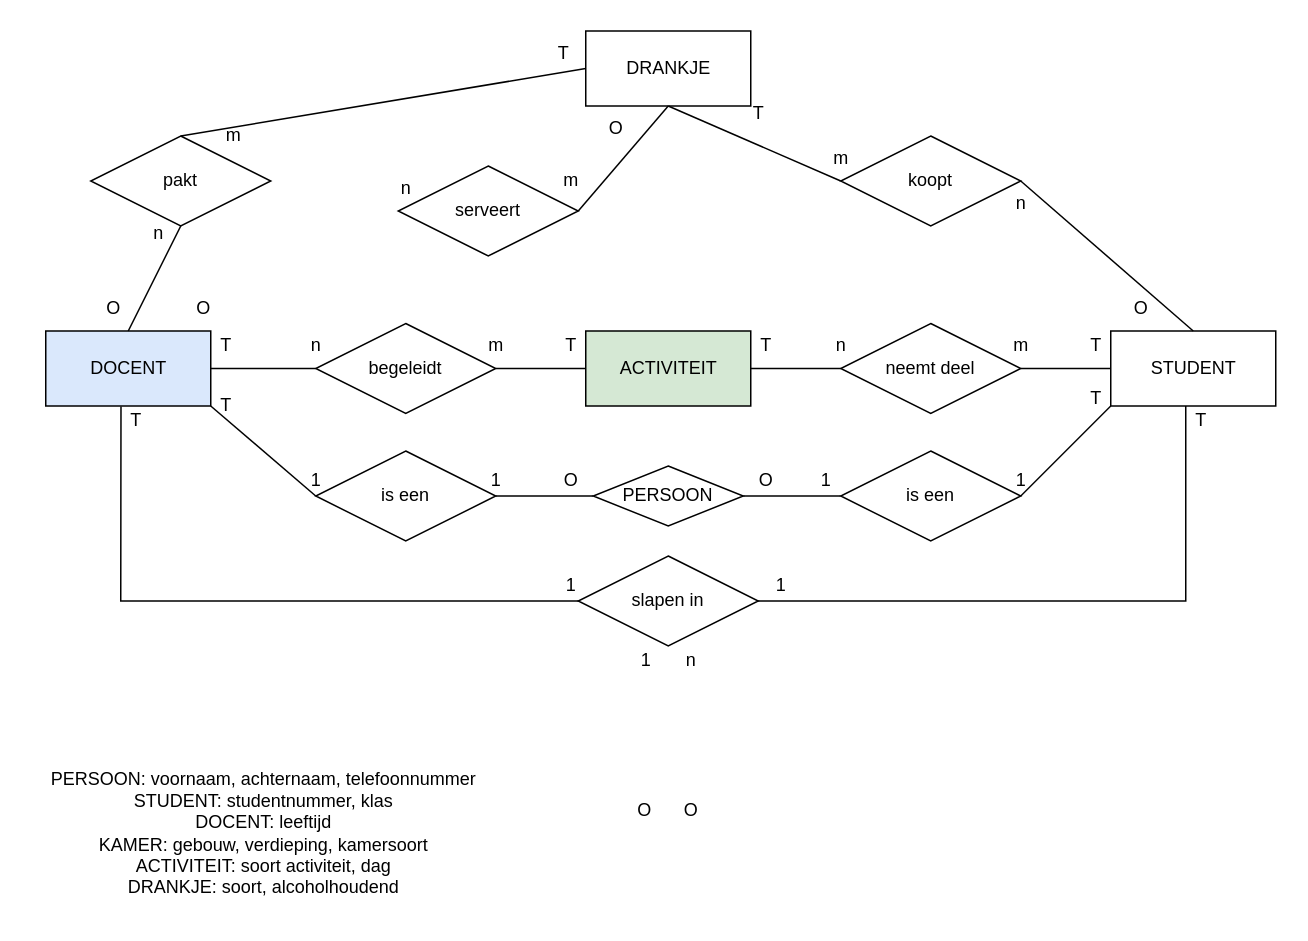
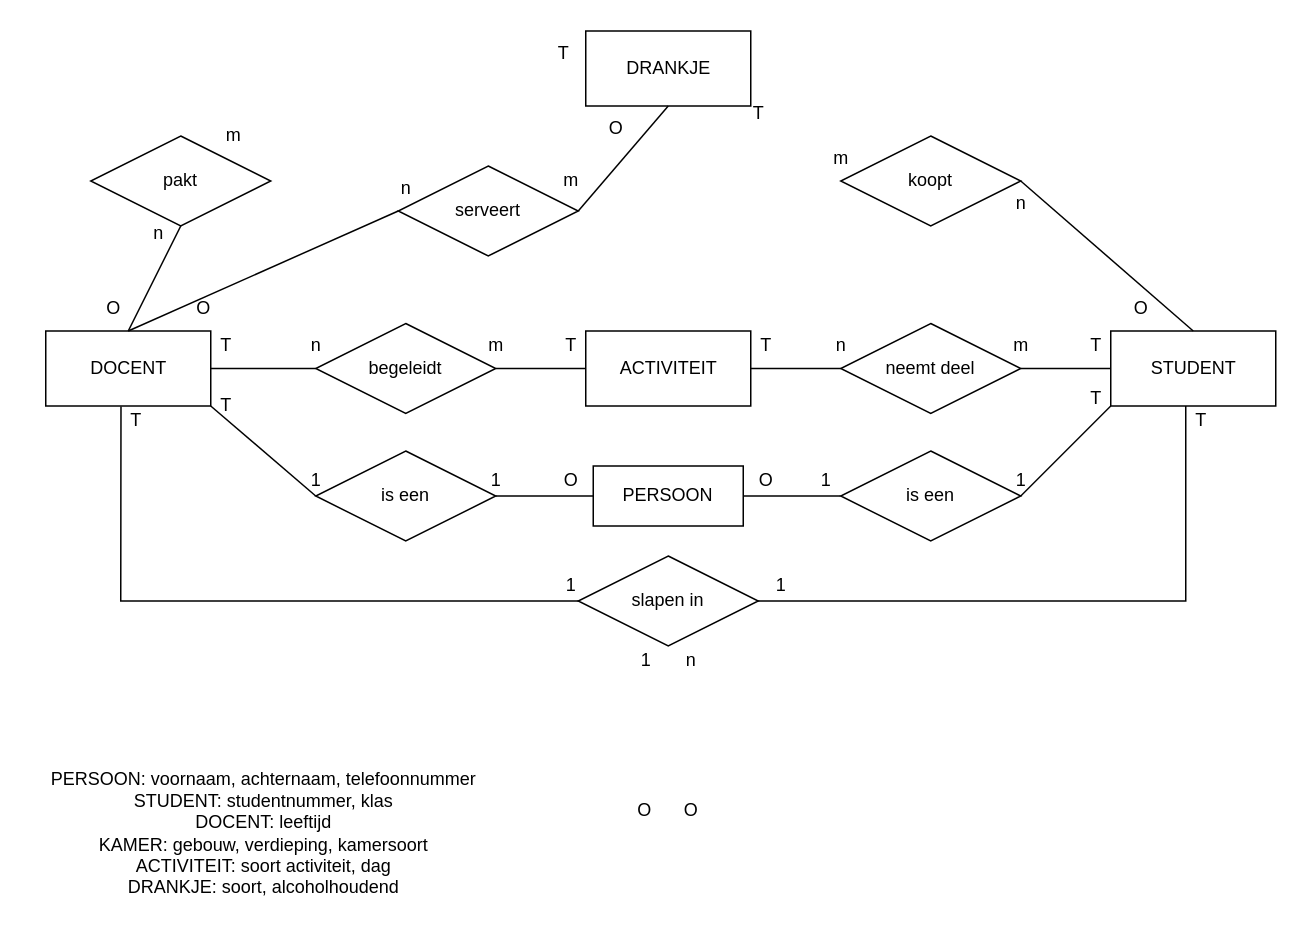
  <mxCell id="0" />
  <mxCell id="1" parent="0" />
- <mxCell id="2" value="DOCENT" style="html=1;fillColor=#dae8fc;" parent="1" vertex="1"><mxGeometry x="30" y="220" width="110" height="50" as="geometry" /></mxCell>
+ <mxCell id="2" value="DOCENT" style="html=1;" parent="1" vertex="1"><mxGeometry x="30" y="220" width="110" height="50" as="geometry" /></mxCell>
  <mxCell id="3" value="STUDENT" style="html=1;" parent="1" vertex="1"><mxGeometry x="740" y="220" width="110" height="50" as="geometry" /></mxCell>
- <mxCell id="4" value="ACTIVITEIT" style="html=1;fillColor=#d5e8d4;" parent="1" vertex="1"><mxGeometry x="390" y="220" width="110" height="50" as="geometry" /></mxCell>
+ <mxCell id="4" value="ACTIVITEIT" style="html=1;" parent="1" vertex="1"><mxGeometry x="390" y="220" width="110" height="50" as="geometry" /></mxCell>
  <mxCell id="5" value="DRANKJE" style="html=1;" parent="1" vertex="1"><mxGeometry x="390" y="20" width="110" height="50" as="geometry" /></mxCell>
  <mxCell id="6" value="begeleidt" style="shape=rhombus;perimeter=rhombusPerimeter;whiteSpace=wrap;html=1;align=center;" parent="1" vertex="1"><mxGeometry x="210" y="215" width="120" height="60" as="geometry" /></mxCell>
  <mxCell id="7" value="neemt deel" style="shape=rhombus;perimeter=rhombusPerimeter;whiteSpace=wrap;html=1;align=center;" parent="1" vertex="1"><mxGeometry x="560" y="215" width="120" height="60" as="geometry" /></mxCell>
  <mxCell id="8" value="koopt" style="shape=rhombus;perimeter=rhombusPerimeter;whiteSpace=wrap;html=1;align=center;" parent="1" vertex="1"><mxGeometry x="560" y="90" width="120" height="60" as="geometry" /></mxCell>
  <mxCell id="9" value="" style="line;strokeWidth=1;rotatable=0;dashed=0;labelPosition=right;align=left;verticalAlign=middle;spacingTop=0;spacingLeft=6;points=[];portConstraint=eastwest;" parent="1" vertex="1"><mxGeometry x="140" y="240" width="70" height="10" as="geometry" /></mxCell>
  <mxCell id="10" value="" style="line;strokeWidth=1;rotatable=0;dashed=0;labelPosition=right;align=left;verticalAlign=middle;spacingTop=0;spacingLeft=6;points=[];portConstraint=eastwest;" parent="1" vertex="1"><mxGeometry x="330" y="240" width="60" height="10" as="geometry" /></mxCell>
  <mxCell id="11" value="" style="line;strokeWidth=1;rotatable=0;dashed=0;labelPosition=right;align=left;verticalAlign=middle;spacingTop=0;spacingLeft=6;points=[];portConstraint=eastwest;" parent="1" vertex="1"><mxGeometry x="500" y="240" width="60" height="10" as="geometry" /></mxCell>
  <mxCell id="12" value="" style="line;strokeWidth=1;rotatable=0;dashed=0;labelPosition=right;align=left;verticalAlign=middle;spacingTop=0;spacingLeft=6;points=[];portConstraint=eastwest;" parent="1" vertex="1"><mxGeometry x="680" y="240" width="60" height="10" as="geometry" /></mxCell>
- <mxCell id="13" value="" style="endArrow=none;html=1;rounded=0;entryX=0;entryY=0.5;entryDx=0;entryDy=0;exitX=0.5;exitY=1;exitDx=0;exitDy=0;" parent="1" source="5" target="8" edge="1"><mxGeometry relative="1" as="geometry"><mxPoint x="140" y="110" as="sourcePoint" /><mxPoint x="300" y="110" as="targetPoint" /></mxGeometry></mxCell>
  <mxCell id="14" value="" style="endArrow=none;html=1;rounded=0;" parent="1" edge="1"><mxGeometry relative="1" as="geometry"><mxPoint x="500" y="400" as="sourcePoint" /><mxPoint x="790" y="400" as="targetPoint" /><Array as="points"><mxPoint x="790" y="400" /><mxPoint x="790" y="270" /></Array></mxGeometry></mxCell>
  <mxCell id="15" value="" style="endArrow=none;html=1;rounded=0;exitX=0.456;exitY=1.007;exitDx=0;exitDy=0;exitPerimeter=0;" parent="1" source="2" edge="1"><mxGeometry relative="1" as="geometry"><mxPoint x="60" y="340" as="sourcePoint" /><mxPoint x="390" y="400" as="targetPoint" /><Array as="points"><mxPoint x="80" y="400" /></Array></mxGeometry></mxCell>
  <mxCell id="16" value="" style="endArrow=none;html=1;rounded=0;exitX=0.5;exitY=0;exitDx=0;exitDy=0;entryX=1;entryY=0.5;entryDx=0;entryDy=0;" parent="1" source="3" target="8" edge="1"><mxGeometry relative="1" as="geometry"><mxPoint x="240" y="90" as="sourcePoint" /><mxPoint x="400" y="90" as="targetPoint" /></mxGeometry></mxCell>
  <mxCell id="17" value="slapen in" style="shape=rhombus;perimeter=rhombusPerimeter;whiteSpace=wrap;html=1;align=center;" parent="1" vertex="1"><mxGeometry x="385" y="370" width="120" height="60" as="geometry" /></mxCell>
  <mxCell id="18" value="is een" style="shape=rhombus;perimeter=rhombusPerimeter;whiteSpace=wrap;html=1;align=center;" parent="1" vertex="1"><mxGeometry x="560" y="300" width="120" height="60" as="geometry" /></mxCell>
  <mxCell id="19" value="is een" style="shape=rhombus;perimeter=rhombusPerimeter;whiteSpace=wrap;html=1;align=center;" parent="1" vertex="1"><mxGeometry x="210" y="300" width="120" height="60" as="geometry" /></mxCell>
- <mxCell id="20" value="PERSOON" style="rhombus;whiteSpace=wrap;html=1;align=center;" parent="1" vertex="1"><mxGeometry x="395" y="310" width="100" height="40" as="geometry" /></mxCell>
+ <mxCell id="20" value="PERSOON" style="whiteSpace=wrap;html=1;align=center;" parent="1" vertex="1"><mxGeometry x="395" y="310" width="100" height="40" as="geometry" /></mxCell>
  <mxCell id="21" value="" style="endArrow=none;html=1;rounded=0;exitX=1;exitY=0.5;exitDx=0;exitDy=0;exitPerimeter=0;entryX=0;entryY=1;entryDx=0;entryDy=0;" parent="1" source="18" target="3" edge="1"><mxGeometry relative="1" as="geometry"><mxPoint x="690" y="330" as="sourcePoint" /><mxPoint x="850" y="330" as="targetPoint" /></mxGeometry></mxCell>
  <mxCell id="22" value="" style="endArrow=none;html=1;rounded=0;entryX=0;entryY=0.5;entryDx=0;entryDy=0;exitX=1;exitY=0.5;exitDx=0;exitDy=0;" parent="1" source="20" target="18" edge="1"><mxGeometry relative="1" as="geometry"><mxPoint x="500" y="330" as="sourcePoint" /><mxPoint x="690" y="370" as="targetPoint" /></mxGeometry></mxCell>
  <mxCell id="23" value="" style="endArrow=none;html=1;rounded=0;exitX=1;exitY=0.5;exitDx=0;exitDy=0;entryX=0;entryY=0.5;entryDx=0;entryDy=0;" parent="1" source="19" target="20" edge="1"><mxGeometry relative="1" as="geometry"><mxPoint x="170" y="360" as="sourcePoint" /><mxPoint x="330" y="360" as="targetPoint" /></mxGeometry></mxCell>
  <mxCell id="24" value="" style="endArrow=none;html=1;rounded=0;exitX=1;exitY=1;exitDx=0;exitDy=0;entryX=0;entryY=0.5;entryDx=0;entryDy=0;" parent="1" source="2" target="19" edge="1"><mxGeometry relative="1" as="geometry"><mxPoint x="130" y="370" as="sourcePoint" /><mxPoint x="290" y="370" as="targetPoint" /></mxGeometry></mxCell>
  <mxCell id="25" value="T" style="text;html=1;align=center;verticalAlign=middle;resizable=0;points=[];autosize=1;strokeColor=none;fillColor=none;" parent="1" vertex="1"><mxGeometry x="75" y="265" width="30" height="30" as="geometry" /></mxCell>
  <mxCell id="26" value="1" style="text;html=1;align=center;verticalAlign=middle;resizable=0;points=[];autosize=1;strokeColor=none;fillColor=none;" parent="1" vertex="1"><mxGeometry x="365" y="375" width="30" height="30" as="geometry" /></mxCell>
  <mxCell id="27" value="O" style="text;html=1;align=center;verticalAlign=middle;resizable=0;points=[];autosize=1;strokeColor=none;fillColor=none;" parent="1" vertex="1"><mxGeometry x="414" y="525" width="30" height="30" as="geometry" /></mxCell>
  <mxCell id="28" value="T" style="text;html=1;align=center;verticalAlign=middle;resizable=0;points=[];autosize=1;strokeColor=none;fillColor=none;" parent="1" vertex="1"><mxGeometry x="785" y="265" width="30" height="30" as="geometry" /></mxCell>
  <mxCell id="29" value="1" style="text;html=1;align=center;verticalAlign=middle;resizable=0;points=[];autosize=1;strokeColor=none;fillColor=none;" parent="1" vertex="1"><mxGeometry x="505" y="375" width="30" height="30" as="geometry" /></mxCell>
  <mxCell id="30" value="O" style="text;html=1;align=center;verticalAlign=middle;resizable=0;points=[];autosize=1;strokeColor=none;fillColor=none;" parent="1" vertex="1"><mxGeometry x="445" y="525" width="30" height="30" as="geometry" /></mxCell>
  <mxCell id="31" value="n" style="text;html=1;align=center;verticalAlign=middle;resizable=0;points=[];autosize=1;strokeColor=none;fillColor=none;" parent="1" vertex="1"><mxGeometry x="445" y="425" width="30" height="30" as="geometry" /></mxCell>
  <mxCell id="32" value="1" style="text;html=1;align=center;verticalAlign=middle;resizable=0;points=[];autosize=1;strokeColor=none;fillColor=none;" parent="1" vertex="1"><mxGeometry x="415" y="425" width="30" height="30" as="geometry" /></mxCell>
  <mxCell id="33" value="T" style="text;html=1;align=center;verticalAlign=middle;resizable=0;points=[];autosize=1;strokeColor=none;fillColor=none;" parent="1" vertex="1"><mxGeometry x="135" y="255" width="30" height="30" as="geometry" /></mxCell>
  <mxCell id="34" value="1" style="text;html=1;align=center;verticalAlign=middle;resizable=0;points=[];autosize=1;strokeColor=none;fillColor=none;" parent="1" vertex="1"><mxGeometry x="195" y="305" width="30" height="30" as="geometry" /></mxCell>
  <mxCell id="35" value="1" style="text;html=1;align=center;verticalAlign=middle;resizable=0;points=[];autosize=1;strokeColor=none;fillColor=none;" parent="1" vertex="1"><mxGeometry x="315" y="305" width="30" height="30" as="geometry" /></mxCell>
  <mxCell id="36" value="O" style="text;html=1;align=center;verticalAlign=middle;resizable=0;points=[];autosize=1;strokeColor=none;fillColor=none;" parent="1" vertex="1"><mxGeometry x="365" y="305" width="30" height="30" as="geometry" /></mxCell>
  <mxCell id="37" value="O" style="text;html=1;align=center;verticalAlign=middle;resizable=0;points=[];autosize=1;strokeColor=none;fillColor=none;" parent="1" vertex="1"><mxGeometry x="495" y="305" width="30" height="30" as="geometry" /></mxCell>
  <mxCell id="38" value="1" style="text;html=1;align=center;verticalAlign=middle;resizable=0;points=[];autosize=1;strokeColor=none;fillColor=none;" parent="1" vertex="1"><mxGeometry x="535" y="305" width="30" height="30" as="geometry" /></mxCell>
  <mxCell id="39" value="1" style="text;html=1;align=center;verticalAlign=middle;resizable=0;points=[];autosize=1;strokeColor=none;fillColor=none;" parent="1" vertex="1"><mxGeometry x="665" y="305" width="30" height="30" as="geometry" /></mxCell>
  <mxCell id="40" value="T" style="text;html=1;align=center;verticalAlign=middle;resizable=0;points=[];autosize=1;strokeColor=none;fillColor=none;" parent="1" vertex="1"><mxGeometry x="715" y="250" width="30" height="30" as="geometry" /></mxCell>
  <mxCell id="41" value="T" style="text;html=1;align=center;verticalAlign=middle;resizable=0;points=[];autosize=1;strokeColor=none;fillColor=none;" parent="1" vertex="1"><mxGeometry x="715" y="215" width="30" height="30" as="geometry" /></mxCell>
  <mxCell id="42" value="n" style="text;html=1;align=center;verticalAlign=middle;resizable=0;points=[];autosize=1;strokeColor=none;fillColor=none;" parent="1" vertex="1"><mxGeometry x="545" y="215" width="30" height="30" as="geometry" /></mxCell>
  <mxCell id="43" value="m" style="text;html=1;align=center;verticalAlign=middle;resizable=0;points=[];autosize=1;strokeColor=none;fillColor=none;" parent="1" vertex="1"><mxGeometry x="665" y="215" width="30" height="30" as="geometry" /></mxCell>
  <mxCell id="44" value="T" style="text;html=1;align=center;verticalAlign=middle;resizable=0;points=[];autosize=1;strokeColor=none;fillColor=none;" parent="1" vertex="1"><mxGeometry x="495" y="215" width="30" height="30" as="geometry" /></mxCell>
  <mxCell id="45" value="T" style="text;html=1;align=center;verticalAlign=middle;resizable=0;points=[];autosize=1;strokeColor=none;fillColor=none;" parent="1" vertex="1"><mxGeometry x="365" y="215" width="30" height="30" as="geometry" /></mxCell>
  <mxCell id="46" value="n" style="text;html=1;align=center;verticalAlign=middle;resizable=0;points=[];autosize=1;strokeColor=none;fillColor=none;" parent="1" vertex="1"><mxGeometry x="195" y="215" width="30" height="30" as="geometry" /></mxCell>
  <mxCell id="47" value="m" style="text;html=1;align=center;verticalAlign=middle;resizable=0;points=[];autosize=1;strokeColor=none;fillColor=none;" parent="1" vertex="1"><mxGeometry x="315" y="215" width="30" height="30" as="geometry" /></mxCell>
  <mxCell id="48" value="T" style="text;html=1;align=center;verticalAlign=middle;resizable=0;points=[];autosize=1;strokeColor=none;fillColor=none;" parent="1" vertex="1"><mxGeometry x="135" y="215" width="30" height="30" as="geometry" /></mxCell>
  <mxCell id="49" value="PERSOON: voornaam, achternaam, telefoonnummer&lt;br&gt;STUDENT: studentnummer, klas&lt;br&gt;DOCENT: leeftijd&lt;br&gt;KAMER: gebouw, verdieping, kamersoort&lt;br&gt;ACTIVITEIT: soort activiteit, dag&lt;br&gt;DRANKJE: soort, alcoholhoudend" style="text;html=1;align=center;verticalAlign=middle;resizable=0;points=[];autosize=1;strokeColor=none;fillColor=none;" parent="1" vertex="1"><mxGeometry x="20" y="505" width="310" height="100" as="geometry" /></mxCell>
  <mxCell id="50" value="serveert" style="shape=rhombus;perimeter=rhombusPerimeter;whiteSpace=wrap;html=1;align=center;" parent="1" vertex="1"><mxGeometry x="265" y="110" width="120" height="60" as="geometry" /></mxCell>
  <mxCell id="51" value="" style="endArrow=none;html=1;rounded=0;entryX=1;entryY=0.5;entryDx=0;entryDy=0;exitX=0.5;exitY=1;exitDx=0;exitDy=0;" parent="1" source="5" target="50" edge="1"><mxGeometry relative="1" as="geometry"><mxPoint x="365" y="130" as="sourcePoint" /><mxPoint x="555" y="150" as="targetPoint" /></mxGeometry></mxCell>
+ <mxCell id="52" value="" style="endArrow=none;html=1;rounded=0;entryX=0.5;entryY=0;entryDx=0;entryDy=0;exitX=0;exitY=0.5;exitDx=0;exitDy=0;" parent="1" source="50" target="2" edge="1"><mxGeometry relative="1" as="geometry"><mxPoint x="230" y="150" as="sourcePoint" /><mxPoint x="55" y="170" as="targetPoint" /></mxGeometry></mxCell>
  <mxCell id="53" value="pakt" style="shape=rhombus;perimeter=rhombusPerimeter;whiteSpace=wrap;html=1;align=center;" parent="1" vertex="1"><mxGeometry x="60" y="90" width="120" height="60" as="geometry" /></mxCell>
- <mxCell id="54" value="" style="endArrow=none;html=1;rounded=0;entryX=0.5;entryY=0;entryDx=0;entryDy=0;exitX=0;exitY=0.5;exitDx=0;exitDy=0;" parent="1" source="5" target="53" edge="1"><mxGeometry relative="1" as="geometry"><mxPoint x="385" y="50" as="sourcePoint" /><mxPoint x="210" y="70" as="targetPoint" /></mxGeometry></mxCell>
  <mxCell id="55" value="" style="endArrow=none;html=1;rounded=0;entryX=0.5;entryY=0;entryDx=0;entryDy=0;exitX=0.5;exitY=1;exitDx=0;exitDy=0;" parent="1" source="53" target="2" edge="1"><mxGeometry relative="1" as="geometry"><mxPoint x="400" y="55" as="sourcePoint" /><mxPoint x="130" y="100" as="targetPoint" /></mxGeometry></mxCell>
  <mxCell id="56" value="n" style="text;html=1;align=center;verticalAlign=middle;resizable=0;points=[];autosize=1;strokeColor=none;fillColor=none;" parent="1" vertex="1"><mxGeometry x="255" y="110" width="30" height="30" as="geometry" /></mxCell>
  <mxCell id="57" value="m" style="text;html=1;align=center;verticalAlign=middle;resizable=0;points=[];autosize=1;strokeColor=none;fillColor=none;" parent="1" vertex="1"><mxGeometry x="365" y="105" width="30" height="30" as="geometry" /></mxCell>
  <mxCell id="58" value="n" style="text;html=1;align=center;verticalAlign=middle;resizable=0;points=[];autosize=1;strokeColor=none;fillColor=none;" parent="1" vertex="1"><mxGeometry x="90" y="140" width="30" height="30" as="geometry" /></mxCell>
  <mxCell id="59" value="m" style="text;html=1;align=center;verticalAlign=middle;resizable=0;points=[];autosize=1;strokeColor=none;fillColor=none;" parent="1" vertex="1"><mxGeometry x="140" y="75" width="30" height="30" as="geometry" /></mxCell>
  <mxCell id="60" value="T" style="text;html=1;align=center;verticalAlign=middle;resizable=0;points=[];autosize=1;strokeColor=none;fillColor=none;" parent="1" vertex="1"><mxGeometry x="360" y="20" width="30" height="30" as="geometry" /></mxCell>
  <mxCell id="61" value="O" style="text;html=1;align=center;verticalAlign=middle;resizable=0;points=[];autosize=1;strokeColor=none;fillColor=none;" parent="1" vertex="1"><mxGeometry x="60" y="190" width="30" height="30" as="geometry" /></mxCell>
  <mxCell id="62" value="O" style="text;html=1;align=center;verticalAlign=middle;resizable=0;points=[];autosize=1;strokeColor=none;fillColor=none;" parent="1" vertex="1"><mxGeometry x="120" y="190" width="30" height="30" as="geometry" /></mxCell>
  <mxCell id="63" value="O" style="text;html=1;align=center;verticalAlign=middle;resizable=0;points=[];autosize=1;strokeColor=none;fillColor=none;" parent="1" vertex="1"><mxGeometry x="395" y="70" width="30" height="30" as="geometry" /></mxCell>
  <mxCell id="64" value="O" style="text;html=1;align=center;verticalAlign=middle;resizable=0;points=[];autosize=1;strokeColor=none;fillColor=none;" parent="1" vertex="1"><mxGeometry x="745" y="190" width="30" height="30" as="geometry" /></mxCell>
  <mxCell id="65" value="T" style="text;html=1;align=center;verticalAlign=middle;resizable=0;points=[];autosize=1;strokeColor=none;fillColor=none;" parent="1" vertex="1"><mxGeometry x="490" y="60" width="30" height="30" as="geometry" /></mxCell>
  <mxCell id="66" value="n" style="text;html=1;align=center;verticalAlign=middle;resizable=0;points=[];autosize=1;strokeColor=none;fillColor=none;" parent="1" vertex="1"><mxGeometry x="665" y="120" width="30" height="30" as="geometry" /></mxCell>
  <mxCell id="67" value="m" style="text;html=1;align=center;verticalAlign=middle;resizable=0;points=[];autosize=1;strokeColor=none;fillColor=none;" parent="1" vertex="1"><mxGeometry x="545" y="90" width="30" height="30" as="geometry" /></mxCell>
